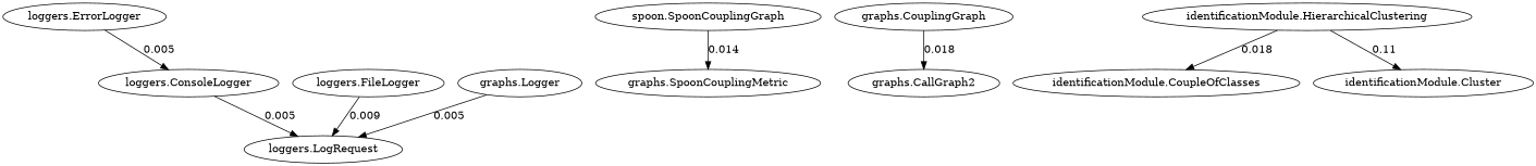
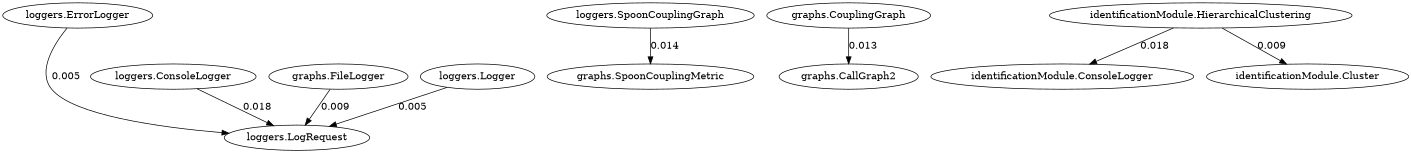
  digraph {
    "loggers.ErrorLogger"
    "loggers.LogRequest"
    "loggers.ConsoleLogger"
    n4 [label="graphs.SpoonCouplingMetric"]
-   "spoon.SpoonCouplingGraph"
-   "loggers.FileLogger"
+   "spoon.SpoonCouplingGraph" [label="loggers.SpoonCouplingGraph"]
+   "loggers.FileLogger" [label="graphs.FileLogger"]
    "graphs.CouplingGraph"
    "graphs.CallGraph2"
    "identificationModule.HierarchicalClustering"
-   "identificationModule.CoupleOfClasses"
+   "identificationModule.CoupleOfClasses" [label="identificationModule.ConsoleLogger"]
    "identificationModule.Cluster"
-   "loggers.Logger" [label="graphs.Logger"]
-   "loggers.ErrorLogger" -> "loggers.ConsoleLogger" [label="0.005 "]
-   "loggers.ConsoleLogger" -> "loggers.LogRequest" [label="0.005 "]
+   "loggers.Logger"
+   "loggers.ErrorLogger" -> "loggers.LogRequest" [label="0.005 "]
+   "loggers.ConsoleLogger" -> "loggers.LogRequest" [label="0.018 "]
    "spoon.SpoonCouplingGraph" -> n4 [label="0.014 "]
    "loggers.FileLogger" -> "loggers.LogRequest" [label="0.009 "]
-   "graphs.CouplingGraph" -> "graphs.CallGraph2" [label="0.018 "]
+   "graphs.CouplingGraph" -> "graphs.CallGraph2" [label="0.013 "]
    "identificationModule.HierarchicalClustering" -> "identificationModule.CoupleOfClasses" [label="0.018 "]
-   "identificationModule.HierarchicalClustering" -> "identificationModule.Cluster" [label="0.11 "]
+   "identificationModule.HierarchicalClustering" -> "identificationModule.Cluster" [label="0.009 "]
    "loggers.Logger" -> "loggers.LogRequest" [label="0.005 "]
  }
